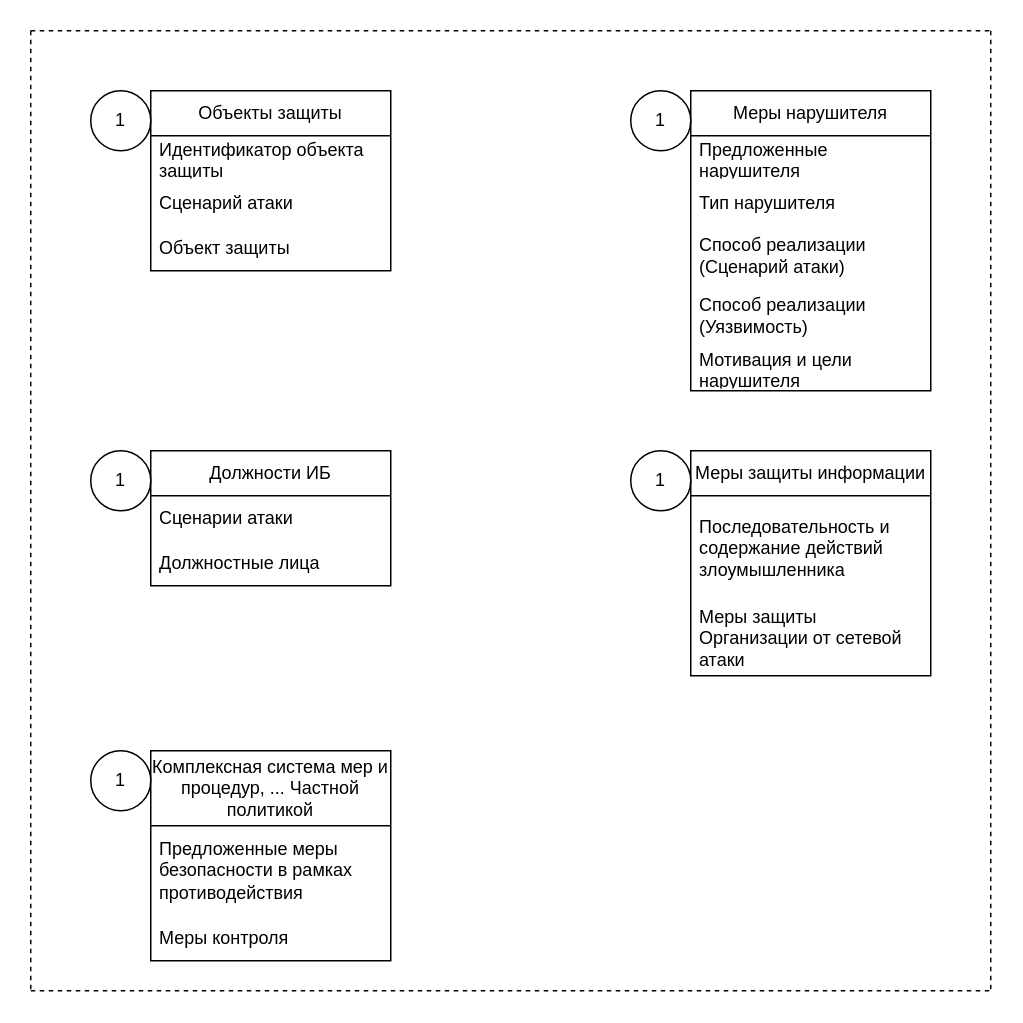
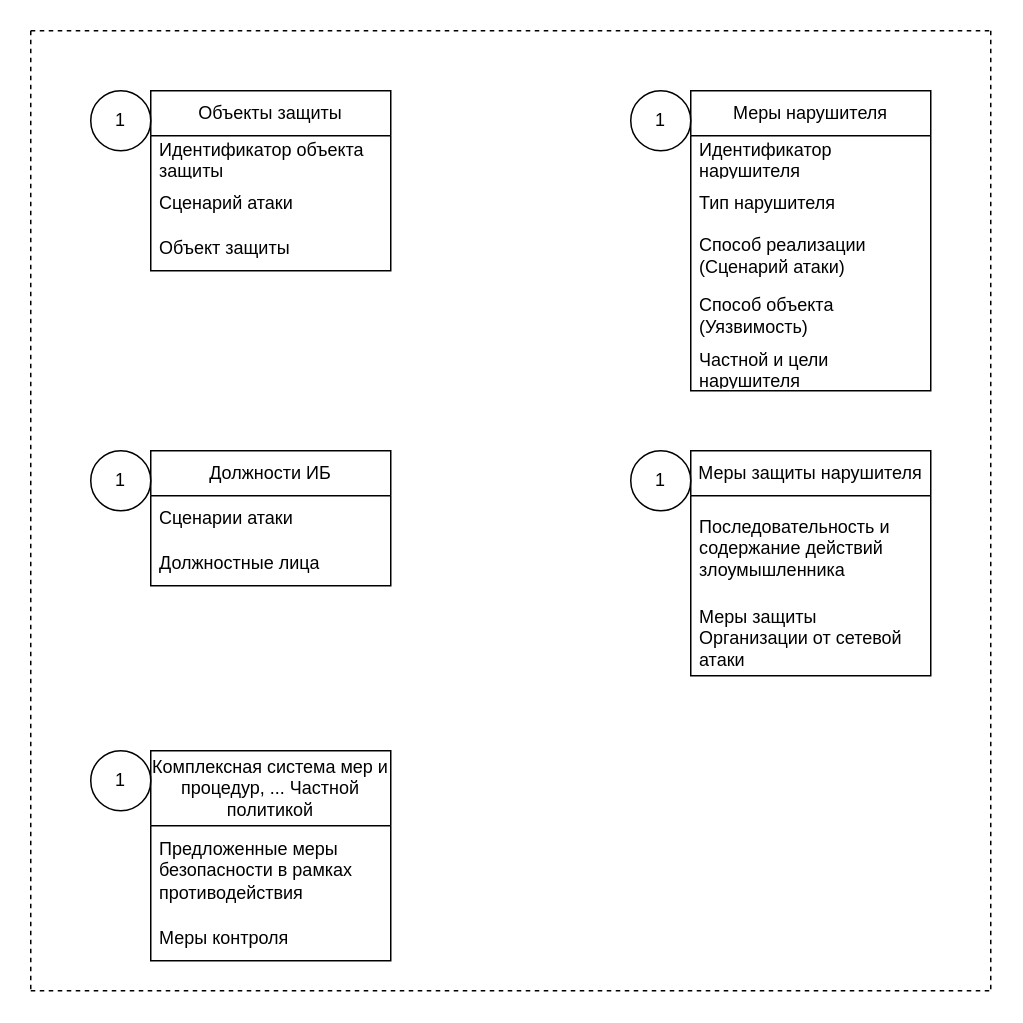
  <mxCell id="0" />
  <mxCell id="1" parent="0" />
  <mxCell id="2" value="Объекты защиты" style="swimlane;fontStyle=0;childLayout=stackLayout;horizontal=1;startSize=30;horizontalStack=0;resizeParent=1;resizeParentMax=0;resizeLast=0;collapsible=1;marginBottom=0;whiteSpace=wrap;html=1;" parent="1" vertex="1"><mxGeometry x="100" y="60" width="160" height="120" as="geometry"><mxRectangle x="80" y="200" width="140" height="30" as="alternateBounds" /></mxGeometry></mxCell>
  <mxCell id="3" value="Идентификатор объекта защиты" style="text;strokeColor=none;fillColor=none;align=left;verticalAlign=middle;spacingLeft=4;spacingRight=4;overflow=hidden;points=[[0,0.5],[1,0.5]];portConstraint=eastwest;rotatable=0;whiteSpace=wrap;html=1;" parent="2" vertex="1"><mxGeometry y="30" width="160" height="30" as="geometry" /></mxCell>
  <mxCell id="4" value="Сценарий атаки" style="text;strokeColor=none;fillColor=none;align=left;verticalAlign=middle;spacingLeft=4;spacingRight=4;overflow=hidden;points=[[0,0.5],[1,0.5]];portConstraint=eastwest;rotatable=0;whiteSpace=wrap;html=1;" parent="2" vertex="1"><mxGeometry y="60" width="160" height="30" as="geometry" /></mxCell>
  <mxCell id="5" value="Объект защиты" style="text;strokeColor=none;fillColor=none;align=left;verticalAlign=middle;spacingLeft=4;spacingRight=4;overflow=hidden;points=[[0,0.5],[1,0.5]];portConstraint=eastwest;rotatable=0;whiteSpace=wrap;html=1;" parent="2" vertex="1"><mxGeometry y="90" width="160" height="30" as="geometry" /></mxCell>
  <mxCell id="6" value="Меры нарушителя" style="swimlane;fontStyle=0;childLayout=stackLayout;horizontal=1;startSize=30;horizontalStack=0;resizeParent=1;resizeParentMax=0;resizeLast=0;collapsible=1;marginBottom=0;whiteSpace=wrap;html=1;" parent="1" vertex="1"><mxGeometry x="460" y="60" width="160" height="200" as="geometry"><mxRectangle x="80" y="400" width="150" height="30" as="alternateBounds" /></mxGeometry></mxCell>
- <mxCell id="7" value="Предложенные нарушителя" style="text;strokeColor=none;fillColor=none;align=left;verticalAlign=middle;spacingLeft=4;spacingRight=4;overflow=hidden;points=[[0,0.5],[1,0.5]];portConstraint=eastwest;rotatable=0;whiteSpace=wrap;html=1;" parent="6" vertex="1"><mxGeometry y="30" width="160" height="30" as="geometry" /></mxCell>
+ <mxCell id="7" value="Идентификатор нарушителя" style="text;strokeColor=none;fillColor=none;align=left;verticalAlign=middle;spacingLeft=4;spacingRight=4;overflow=hidden;points=[[0,0.5],[1,0.5]];portConstraint=eastwest;rotatable=0;whiteSpace=wrap;html=1;" parent="6" vertex="1"><mxGeometry y="30" width="160" height="30" as="geometry" /></mxCell>
  <mxCell id="8" value="Тип нарушителя" style="text;strokeColor=none;fillColor=none;align=left;verticalAlign=middle;spacingLeft=4;spacingRight=4;overflow=hidden;points=[[0,0.5],[1,0.5]];portConstraint=eastwest;rotatable=0;whiteSpace=wrap;html=1;" parent="6" vertex="1"><mxGeometry y="60" width="160" height="30" as="geometry" /></mxCell>
  <mxCell id="9" value="Способ реализации (&lt;span style=&quot;background-color: initial;&quot;&gt;Сценарий атаки&lt;/span&gt;)" style="text;strokeColor=none;fillColor=none;align=left;verticalAlign=middle;spacingLeft=4;spacingRight=4;overflow=hidden;points=[[0,0.5],[1,0.5]];portConstraint=eastwest;rotatable=0;whiteSpace=wrap;html=1;" parent="6" vertex="1"><mxGeometry y="90" width="160" height="40" as="geometry" /></mxCell>
- <mxCell id="10" value="Способ реализации (Уязвимость)" style="text;strokeColor=none;fillColor=none;align=left;verticalAlign=middle;spacingLeft=4;spacingRight=4;overflow=hidden;points=[[0,0.5],[1,0.5]];portConstraint=eastwest;rotatable=0;whiteSpace=wrap;html=1;" parent="6" vertex="1"><mxGeometry y="130" width="160" height="40" as="geometry" /></mxCell>
- <mxCell id="11" value="Мотивация и цели нарушителя" style="text;strokeColor=none;fillColor=none;align=left;verticalAlign=middle;spacingLeft=4;spacingRight=4;overflow=hidden;points=[[0,0.5],[1,0.5]];portConstraint=eastwest;rotatable=0;whiteSpace=wrap;html=1;" parent="6" vertex="1"><mxGeometry y="170" width="160" height="30" as="geometry" /></mxCell>
- <mxCell id="12" value="Меры защиты информации" style="swimlane;fontStyle=0;childLayout=stackLayout;horizontal=1;startSize=30;horizontalStack=0;resizeParent=1;resizeParentMax=0;resizeLast=0;collapsible=1;marginBottom=0;whiteSpace=wrap;html=1;" parent="1" vertex="1"><mxGeometry x="460" y="300" width="160" height="150" as="geometry"><mxRectangle x="290" y="400" width="170" height="30" as="alternateBounds" /></mxGeometry></mxCell>
+ <mxCell id="10" value="Способ объекта (Уязвимость)" style="text;strokeColor=none;fillColor=none;align=left;verticalAlign=middle;spacingLeft=4;spacingRight=4;overflow=hidden;points=[[0,0.5],[1,0.5]];portConstraint=eastwest;rotatable=0;whiteSpace=wrap;html=1;" parent="6" vertex="1"><mxGeometry y="130" width="160" height="40" as="geometry" /></mxCell>
+ <mxCell id="11" value="Частной и цели нарушителя" style="text;strokeColor=none;fillColor=none;align=left;verticalAlign=middle;spacingLeft=4;spacingRight=4;overflow=hidden;points=[[0,0.5],[1,0.5]];portConstraint=eastwest;rotatable=0;whiteSpace=wrap;html=1;" parent="6" vertex="1"><mxGeometry y="170" width="160" height="30" as="geometry" /></mxCell>
+ <mxCell id="12" value="Меры защиты нарушителя" style="swimlane;fontStyle=0;childLayout=stackLayout;horizontal=1;startSize=30;horizontalStack=0;resizeParent=1;resizeParentMax=0;resizeLast=0;collapsible=1;marginBottom=0;whiteSpace=wrap;html=1;" parent="1" vertex="1"><mxGeometry x="460" y="300" width="160" height="150" as="geometry"><mxRectangle x="290" y="400" width="170" height="30" as="alternateBounds" /></mxGeometry></mxCell>
  <mxCell id="13" value="Последовательность и содержание действий злоумышленника" style="text;strokeColor=none;fillColor=none;align=left;verticalAlign=middle;spacingLeft=4;spacingRight=4;overflow=hidden;points=[[0,0.5],[1,0.5]];portConstraint=eastwest;rotatable=0;whiteSpace=wrap;html=1;" parent="12" vertex="1"><mxGeometry y="30" width="160" height="70" as="geometry" /></mxCell>
  <mxCell id="14" value="Меры защиты Организации от сетевой атаки&amp;nbsp;" style="text;strokeColor=none;fillColor=none;align=left;verticalAlign=middle;spacingLeft=4;spacingRight=4;overflow=hidden;points=[[0,0.5],[1,0.5]];portConstraint=eastwest;rotatable=0;whiteSpace=wrap;html=1;" parent="12" vertex="1"><mxGeometry y="100" width="160" height="50" as="geometry" /></mxCell>
  <mxCell id="15" value="" style="endArrow=none;dashed=1;html=1;rounded=0;" parent="1" edge="1"><mxGeometry width="50" height="50" relative="1" as="geometry"><mxPoint x="20" y="20" as="sourcePoint" /><mxPoint x="660" y="20" as="targetPoint" /></mxGeometry></mxCell>
  <mxCell id="16" value="" style="endArrow=none;dashed=1;html=1;rounded=0;" parent="1" edge="1"><mxGeometry width="50" height="50" relative="1" as="geometry"><mxPoint x="20" y="20" as="sourcePoint" /><mxPoint x="20" y="660" as="targetPoint" /></mxGeometry></mxCell>
  <mxCell id="17" value="Должности ИБ" style="swimlane;fontStyle=0;childLayout=stackLayout;horizontal=1;startSize=30;horizontalStack=0;resizeParent=1;resizeParentMax=0;resizeLast=0;collapsible=1;marginBottom=0;whiteSpace=wrap;html=1;" parent="1" vertex="1"><mxGeometry x="100" y="300" width="160" height="90" as="geometry" /></mxCell>
  <mxCell id="18" value="Сценарии атаки" style="text;strokeColor=none;fillColor=none;align=left;verticalAlign=middle;spacingLeft=4;spacingRight=4;overflow=hidden;points=[[0,0.5],[1,0.5]];portConstraint=eastwest;rotatable=0;whiteSpace=wrap;html=1;" parent="17" vertex="1"><mxGeometry y="30" width="160" height="30" as="geometry" /></mxCell>
  <mxCell id="19" value="Должностные лица" style="text;strokeColor=none;fillColor=none;align=left;verticalAlign=middle;spacingLeft=4;spacingRight=4;overflow=hidden;points=[[0,0.5],[1,0.5]];portConstraint=eastwest;rotatable=0;whiteSpace=wrap;html=1;" parent="17" vertex="1"><mxGeometry y="60" width="160" height="30" as="geometry" /></mxCell>
  <mxCell id="20" value="" style="endArrow=none;dashed=1;html=1;rounded=0;" parent="1" edge="1"><mxGeometry width="50" height="50" relative="1" as="geometry"><mxPoint x="20" y="660" as="sourcePoint" /><mxPoint x="660" y="660" as="targetPoint" /></mxGeometry></mxCell>
  <mxCell id="21" value="" style="endArrow=none;dashed=1;html=1;rounded=0;" parent="1" edge="1"><mxGeometry width="50" height="50" relative="1" as="geometry"><mxPoint x="660" y="20" as="sourcePoint" /><mxPoint x="660" y="660" as="targetPoint" /></mxGeometry></mxCell>
  <mxCell id="22" value="Комплексная система мер и процедур, ... Частной политикой" style="swimlane;fontStyle=0;childLayout=stackLayout;horizontal=1;startSize=50;horizontalStack=0;resizeParent=1;resizeParentMax=0;resizeLast=0;collapsible=1;marginBottom=0;whiteSpace=wrap;html=1;" parent="1" vertex="1"><mxGeometry x="100" y="500" width="160" height="140" as="geometry" /></mxCell>
  <mxCell id="23" value="Предложенные меры безопасности в рамках противодействия&amp;nbsp;" style="text;strokeColor=none;fillColor=none;align=left;verticalAlign=middle;spacingLeft=4;spacingRight=4;overflow=hidden;points=[[0,0.5],[1,0.5]];portConstraint=eastwest;rotatable=0;whiteSpace=wrap;html=1;" parent="22" vertex="1"><mxGeometry y="50" width="160" height="60" as="geometry" /></mxCell>
  <mxCell id="24" value="Меры контроля" style="text;strokeColor=none;fillColor=none;align=left;verticalAlign=middle;spacingLeft=4;spacingRight=4;overflow=hidden;points=[[0,0.5],[1,0.5]];portConstraint=eastwest;rotatable=0;whiteSpace=wrap;html=1;" parent="22" vertex="1"><mxGeometry y="110" width="160" height="30" as="geometry" /></mxCell>
  <mxCell id="25" value="1" style="ellipse;whiteSpace=wrap;html=1;aspect=fixed;" vertex="1" parent="1"><mxGeometry x="60" y="60" width="40" height="40" as="geometry" /></mxCell>
  <mxCell id="26" value="1" style="ellipse;whiteSpace=wrap;html=1;aspect=fixed;" vertex="1" parent="1"><mxGeometry x="420" y="60" width="40" height="40" as="geometry" /></mxCell>
  <mxCell id="27" value="1" style="ellipse;whiteSpace=wrap;html=1;aspect=fixed;" vertex="1" parent="1"><mxGeometry x="60" y="300" width="40" height="40" as="geometry" /></mxCell>
  <mxCell id="28" value="1" style="ellipse;whiteSpace=wrap;html=1;aspect=fixed;" vertex="1" parent="1"><mxGeometry x="420" y="300" width="40" height="40" as="geometry" /></mxCell>
  <mxCell id="29" value="1" style="ellipse;whiteSpace=wrap;html=1;aspect=fixed;" vertex="1" parent="1"><mxGeometry x="60" y="500" width="40" height="40" as="geometry" /></mxCell>
